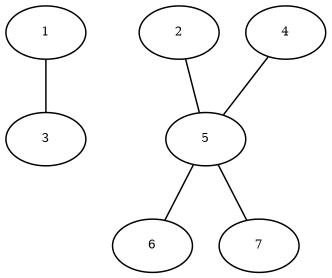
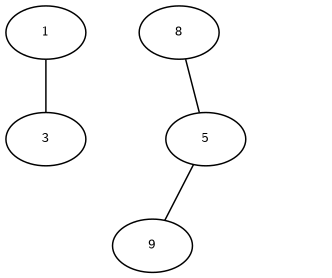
  graph {
    node [fontsize=8]
    edge [fontsize=8]
    n1 [label=1]
    n2 [label=3]
-   n3 [label=2]
+   n3 [label=8]
    n4 [label=5]
-   n5 [label=6]
-   n6 [label=7]
-   n7 [label=4]
+   n5 [label=9]
    n1 -- n2
    n3 -- n4
    n4 -- n5
-   n4 -- n6
-   n7 -- n4
  }
